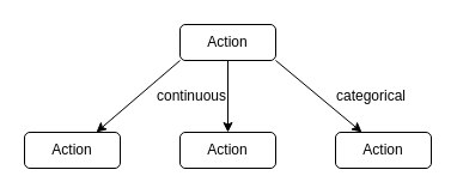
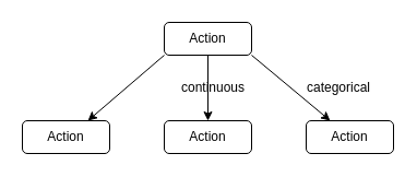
  <mxCell id="0" />
  <mxCell id="1" parent="0" />
  <mxCell id="2" style="edgeStyle=orthogonalEdgeStyle;rounded=0;orthogonalLoop=1;jettySize=auto;html=1;entryX=0.5;entryY=0;entryDx=0;entryDy=0;" edge="1" parent="1" source="3" target="6"><mxGeometry relative="1" as="geometry" /></mxCell>
  <mxCell id="3" value="Action" style="rounded=1;whiteSpace=wrap;html=1;" vertex="1" parent="1"><mxGeometry x="150" y="20" width="80" height="30" as="geometry" /></mxCell>
  <mxCell id="4" value="Action" style="rounded=1;whiteSpace=wrap;html=1;" vertex="1" parent="1"><mxGeometry x="20" y="110" width="80" height="30" as="geometry" /></mxCell>
  <mxCell id="5" value="" style="endArrow=classic;html=1;exitX=0;exitY=1;exitDx=0;exitDy=0;entryX=0.75;entryY=0;entryDx=0;entryDy=0;" edge="1" parent="1" source="3" target="4"><mxGeometry width="50" height="50" relative="1" as="geometry"><mxPoint x="180" y="130" as="sourcePoint" /><mxPoint x="230" y="80" as="targetPoint" /></mxGeometry></mxCell>
  <mxCell id="6" value="Action" style="rounded=1;whiteSpace=wrap;html=1;" vertex="1" parent="1"><mxGeometry x="150" y="110" width="80" height="30" as="geometry" /></mxCell>
- <mxCell id="7" value="continuous" style="text;html=1;strokeColor=none;fillColor=none;align=center;verticalAlign=middle;whiteSpace=wrap;rounded=0;" vertex="1" parent="1"><mxGeometry x="140" y="70" width="40" height="20" as="geometry" /></mxCell>
+ <mxCell id="7" value="continuous" style="text;html=1;strokeColor=none;fillColor=none;align=center;verticalAlign=middle;whiteSpace=wrap;rounded=0;" vertex="1" parent="1"><mxGeometry x="175" y="70" width="40" height="20" as="geometry" /></mxCell>
  <mxCell id="8" value="Action" style="rounded=1;whiteSpace=wrap;html=1;" vertex="1" parent="1"><mxGeometry x="280" y="110" width="80" height="30" as="geometry" /></mxCell>
  <mxCell id="9" value="" style="endArrow=classic;html=1;exitX=1;exitY=1;exitDx=0;exitDy=0;" edge="1" parent="1" source="3" target="8"><mxGeometry width="50" height="50" relative="1" as="geometry"><mxPoint x="230" y="100" as="sourcePoint" /><mxPoint x="280" y="50" as="targetPoint" /></mxGeometry></mxCell>
  <mxCell id="10" value="categorical" style="text;html=1;strokeColor=none;fillColor=none;align=center;verticalAlign=middle;whiteSpace=wrap;rounded=0;" vertex="1" parent="1"><mxGeometry x="290" y="70" width="40" height="20" as="geometry" /></mxCell>
